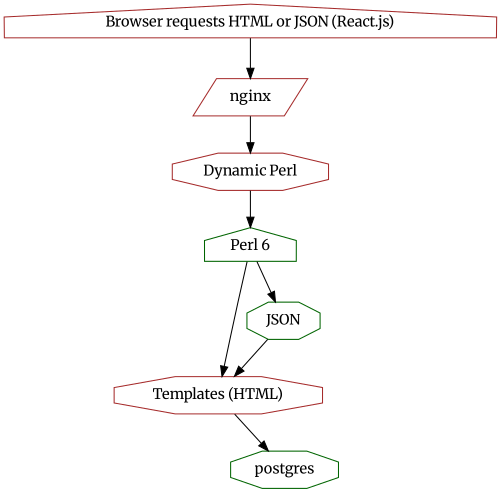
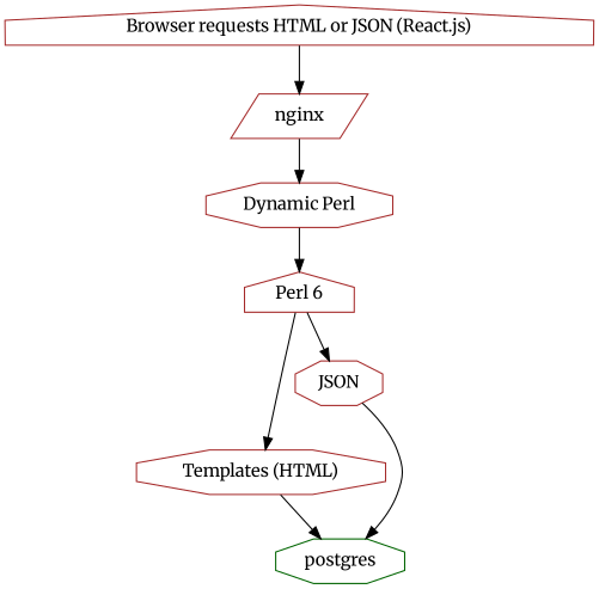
  digraph {
    fontname=Merriweather
    node [color=brown fontname=Merriweather shape=octagon]
    edge [fontname=Merriweather]
    n1 [label="Browser requests HTML or JSON (React.js)" shape=house]
    nginx [shape=parallelogram]
    n3 [label="Dynamic Perl"]
-   n4 [color=darkgreen label="Perl 6" shape=house]
+   n4 [label="Perl 6" shape=house]
    n5 [label="Templates (HTML)"]
-   n6 [color=darkgreen label=JSON]
+   n6 [label=JSON]
    postgres [color=darkgreen]
    n1 -> nginx
    nginx -> n3
    n3 -> n4
    n4 -> n5
    n4 -> n6
    n5 -> postgres
-   n6 -> n5
+   n6 -> postgres
  }
